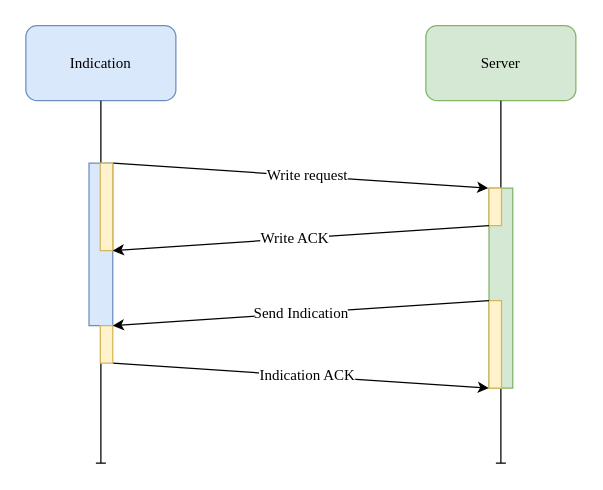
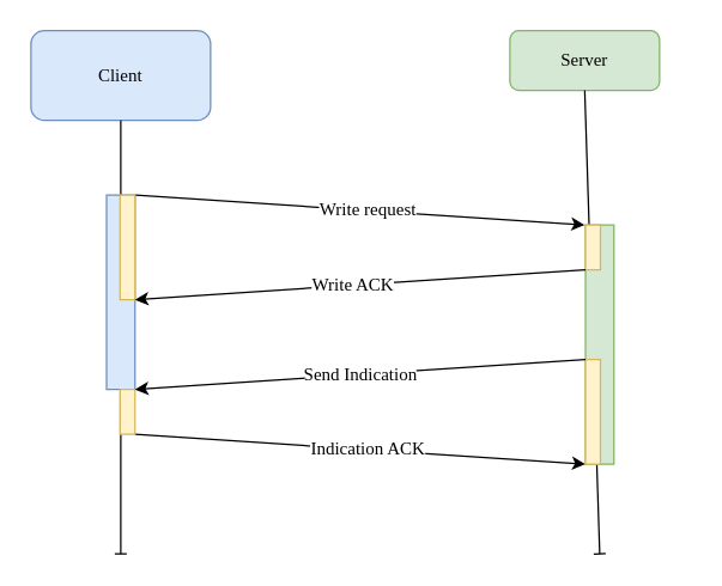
  <mxCell id="0" />
  <mxCell id="1" parent="0" />
- <mxCell id="2" value="Indication" style="rounded=1;whiteSpace=wrap;html=1;fillColor=#dae8fc;strokeColor=#6c8ebf;fontFamily=Verdana;" vertex="1" parent="1"><mxGeometry x="20" y="20" width="120" height="60" as="geometry" /></mxCell>
- <mxCell id="3" value="Server" style="rounded=1;whiteSpace=wrap;html=1;fillColor=#d5e8d4;strokeColor=#82b366;fontFamily=Verdana;" vertex="1" parent="1"><mxGeometry x="340" y="20" width="120" height="60" as="geometry" /></mxCell>
+ <mxCell id="2" value="Client" style="rounded=1;whiteSpace=wrap;html=1;fillColor=#dae8fc;strokeColor=#6c8ebf;fontFamily=Verdana;" vertex="1" parent="1"><mxGeometry x="20" y="20" width="120" height="60" as="geometry" /></mxCell>
+ <mxCell id="3" value="Server" style="rounded=1;whiteSpace=wrap;html=1;fillColor=#d5e8d4;strokeColor=#82b366;fontFamily=Verdana;" vertex="1" parent="1"><mxGeometry x="340" y="20" width="100" height="40" as="geometry" /></mxCell>
  <mxCell id="4" value="" style="endArrow=none;html=1;rounded=0;entryX=0.5;entryY=1;entryDx=0;entryDy=0;" edge="1" parent="1" source="11" target="2"><mxGeometry width="50" height="50" relative="1" as="geometry"><mxPoint x="80" y="410" as="sourcePoint" /><mxPoint x="250" y="160" as="targetPoint" /></mxGeometry></mxCell>
  <mxCell id="5" value="" style="endArrow=none;html=1;rounded=0;entryX=0.5;entryY=1;entryDx=0;entryDy=0;startArrow=baseDash;startFill=0;" edge="1" parent="1" target="3"><mxGeometry width="50" height="50" relative="1" as="geometry"><mxPoint x="400" y="370" as="sourcePoint" /><mxPoint x="399.64" y="90" as="targetPoint" /></mxGeometry></mxCell>
  <mxCell id="6" value="" style="rounded=0;whiteSpace=wrap;html=1;fillColor=#d5e8d4;strokeColor=#82b366;" vertex="1" parent="1"><mxGeometry x="390.5" y="150" width="19" height="160" as="geometry" /></mxCell>
  <mxCell id="7" value="" style="rounded=0;whiteSpace=wrap;html=1;fillColor=#fff2cc;strokeColor=#d6b656;" vertex="1" parent="1"><mxGeometry x="390.5" y="150" width="10" height="30" as="geometry" /></mxCell>
  <mxCell id="8" value="" style="endArrow=none;html=1;rounded=0;entryX=0.5;entryY=1;entryDx=0;entryDy=0;" edge="1" parent="1" target="14"><mxGeometry width="50" height="50" relative="1" as="geometry"><mxPoint x="80" y="260" as="sourcePoint" /><mxPoint x="80" y="80" as="targetPoint" /></mxGeometry></mxCell>
  <mxCell id="9" value="Indication ACK" style="endArrow=classic;html=1;rounded=0;spacingLeft=0;exitX=1;exitY=1;exitDx=0;exitDy=0;entryX=0;entryY=1;entryDx=0;entryDy=0;fontFamily=Verdana;fontSize=12;" edge="1" parent="1" source="14" target="15"><mxGeometry x="0.032" width="50" height="50" relative="1" as="geometry"><mxPoint x="99.5" y="295" as="sourcePoint" /><mxPoint x="390" y="310" as="targetPoint" /><mxPoint as="offset" /></mxGeometry></mxCell>
  <mxCell id="10" value="" style="endArrow=none;html=1;rounded=0;entryX=0.5;entryY=1;entryDx=0;entryDy=0;startArrow=baseDash;startFill=0;" edge="1" parent="1" target="11"><mxGeometry width="50" height="50" relative="1" as="geometry"><mxPoint x="80" y="370" as="sourcePoint" /><mxPoint x="80" y="80" as="targetPoint" /></mxGeometry></mxCell>
  <mxCell id="11" value="" style="rounded=0;whiteSpace=wrap;html=1;fillColor=#dae8fc;strokeColor=#6c8ebf;" vertex="1" parent="1"><mxGeometry x="70.5" y="130" width="19" height="130" as="geometry" /></mxCell>
  <mxCell id="12" value="" style="rounded=0;whiteSpace=wrap;html=1;fillColor=#fff2cc;strokeColor=#d6b656;" vertex="1" parent="1"><mxGeometry x="79.5" y="130" width="10" height="70" as="geometry" /></mxCell>
  <mxCell id="13" value="Write ACK&lt;br style=&quot;font-size: 12px;&quot;&gt;" style="endArrow=classic;html=1;rounded=0;exitX=0;exitY=1;exitDx=0;exitDy=0;entryX=1;entryY=1;entryDx=0;entryDy=0;fontFamily=Verdana;fontSize=12;" edge="1" parent="1" source="7" target="12"><mxGeometry x="0.032" width="50" height="50" relative="1" as="geometry"><mxPoint x="390" y="180" as="sourcePoint" /><mxPoint x="80" y="200" as="targetPoint" /><mxPoint as="offset" /></mxGeometry></mxCell>
  <mxCell id="14" value="" style="rounded=0;whiteSpace=wrap;html=1;fillColor=#fff2cc;strokeColor=#d6b656;" vertex="1" parent="1"><mxGeometry x="79.5" y="260" width="10" height="30" as="geometry" /></mxCell>
  <mxCell id="15" value="" style="rounded=0;whiteSpace=wrap;html=1;fillColor=#fff2cc;strokeColor=#d6b656;" vertex="1" parent="1"><mxGeometry x="390.5" y="240" width="10" height="70" as="geometry" /></mxCell>
  <mxCell id="16" value="Send Indication&lt;br style=&quot;font-size: 12px;&quot;&gt;" style="endArrow=classic;html=1;rounded=0;exitX=0;exitY=0;exitDx=0;exitDy=0;entryX=1;entryY=0;entryDx=0;entryDy=0;fontFamily=Verdana;fontSize=12;" edge="1" parent="1" source="15" target="14"><mxGeometry x="-0.002" width="50" height="50" relative="1" as="geometry"><mxPoint x="400" y="240" as="sourcePoint" /><mxPoint x="90" y="260" as="targetPoint" /><mxPoint as="offset" /></mxGeometry></mxCell>
  <mxCell id="17" value="Write request" style="endArrow=classic;html=1;rounded=0;spacingLeft=0;fontFamily=Verdana;fontSize=12;" edge="1" parent="1"><mxGeometry x="0.031" width="50" height="50" relative="1" as="geometry"><mxPoint x="90" y="130" as="sourcePoint" /><mxPoint x="390" y="150" as="targetPoint" /><mxPoint as="offset" /></mxGeometry></mxCell>
